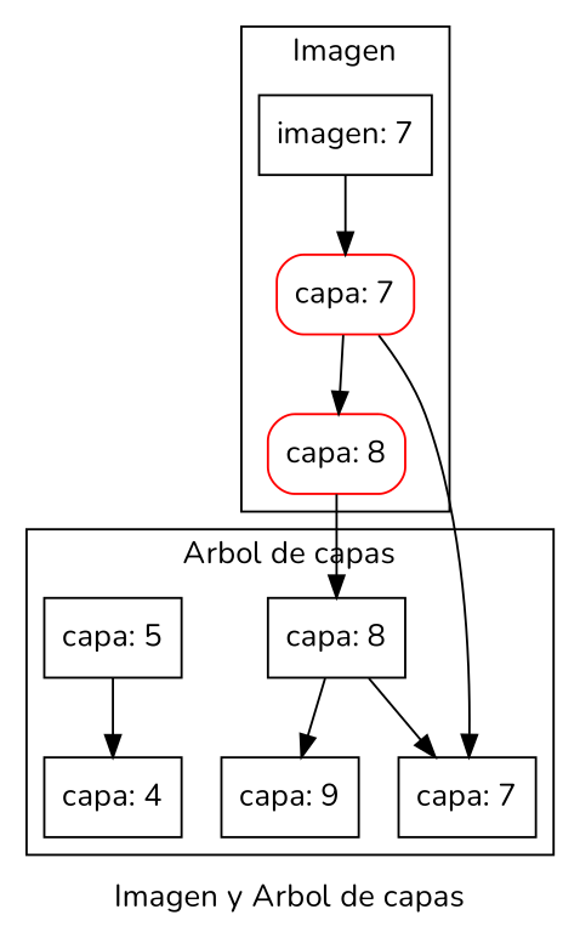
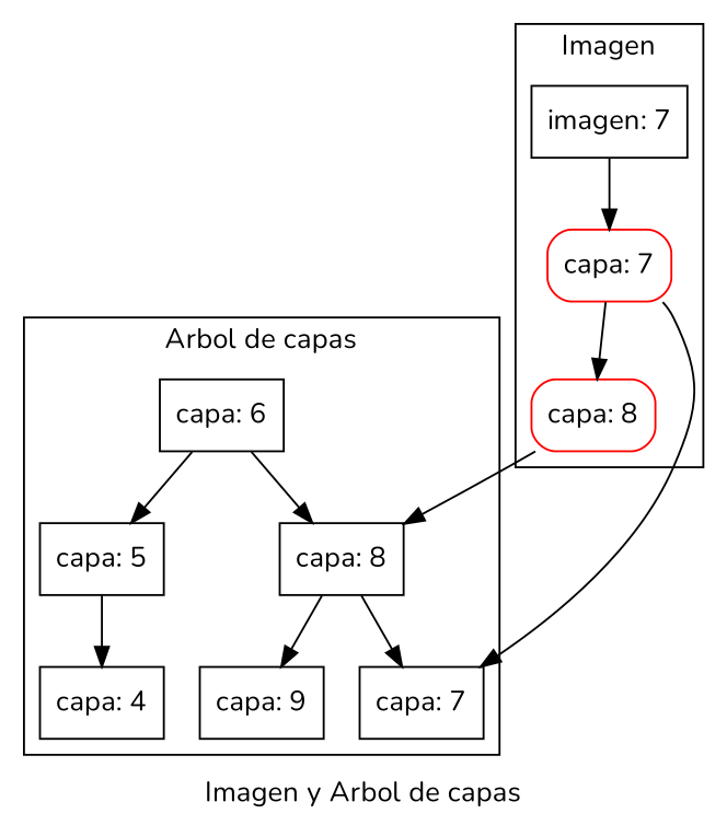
  digraph {
    fontname=Nunito
    label="Imagen y Arbol de capas"
    node [fontname=Nunito shape=box]
    edge [fontname=Nunito]
+   n1 [label="capa: 6"]
    n2 [label="capa: 5"]
    n3 [label="capa: 8"]
    n4 [label="capa: 4"]
    n5 [label="capa: 7"]
    n6 [label="capa: 9"]
    n7 [label="imagen: 7"]
    n8 [color=red label="capa: 7" style=rounded]
    n9 [color=red label="capa: 8" style=rounded]
    subgraph cluster_1 {
      label="Arbol de capas"
+     n1
      n2
      n3
      n4
      n5
      n6
    }
    subgraph cluster_2 {
      label=Imagen
      n7
      n8
      n9
    }
+   n1 -> n2
+   n1 -> n3
    n2 -> n4
    n3 -> n5
    n3 -> n6
    n7 -> n8
    n8 -> n5
    n8 -> n9
    n9 -> n3
  }
